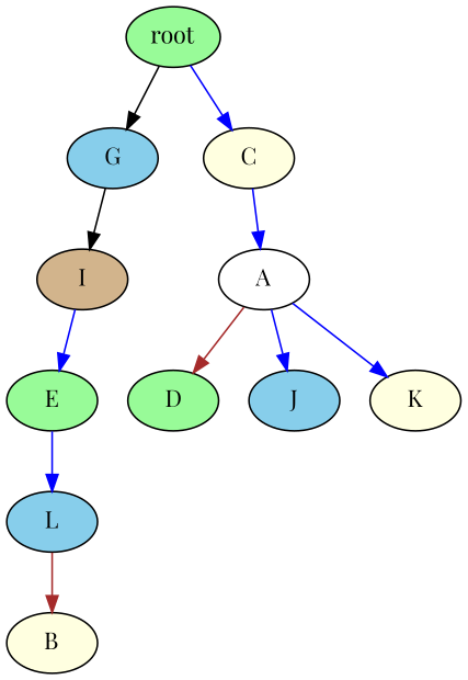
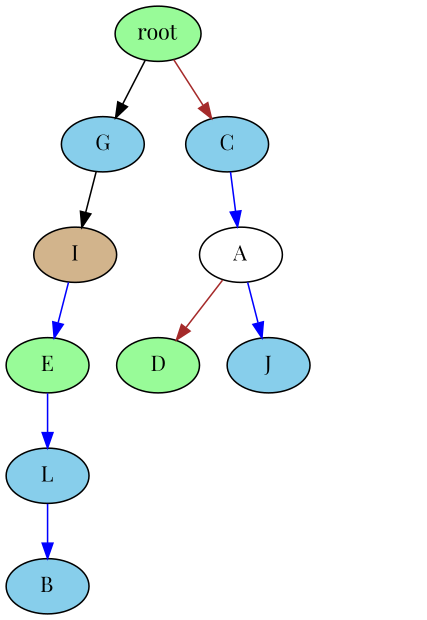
  strict digraph {
    fontname="Playfair Display"
    node [fillcolor=skyblue fontname="Playfair Display" style=filled]
    edge [color=blue fontname="Playfair Display"]
    n1 [fillcolor=palegreen label=root]
    n2 [label=G]
-   n3 [fillcolor=lightyellow label=C]
+   n3 [label=C]
    n4 [fillcolor=tan label=I]
    n5 [fillcolor=white label=A]
    n6 [fillcolor=palegreen label=D]
    n7 [label=J]
-   n8 [fillcolor=lightyellow label=K]
    n9 [fillcolor=palegreen label=E]
-   n10 [fillcolor=lightyellow label=B]
+   n10 [label=B]
    n11 [label=L]
    n1 -> n2 [color=black]
-   n1 -> n3
+   n1 -> n3 [color=brown]
    n2 -> n4 [color=black]
    n3 -> n5
    n4 -> n9
    n5 -> n6 [color=brown]
    n5 -> n7
-   n5 -> n8
    n9 -> n11
-   n11 -> n10 [color=brown]
+   n11 -> n10
  }
